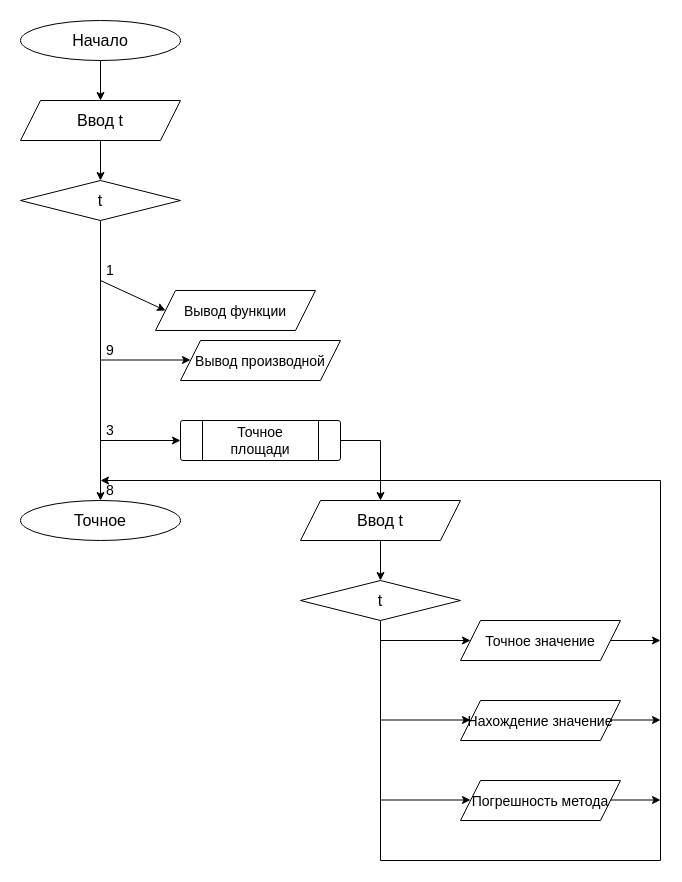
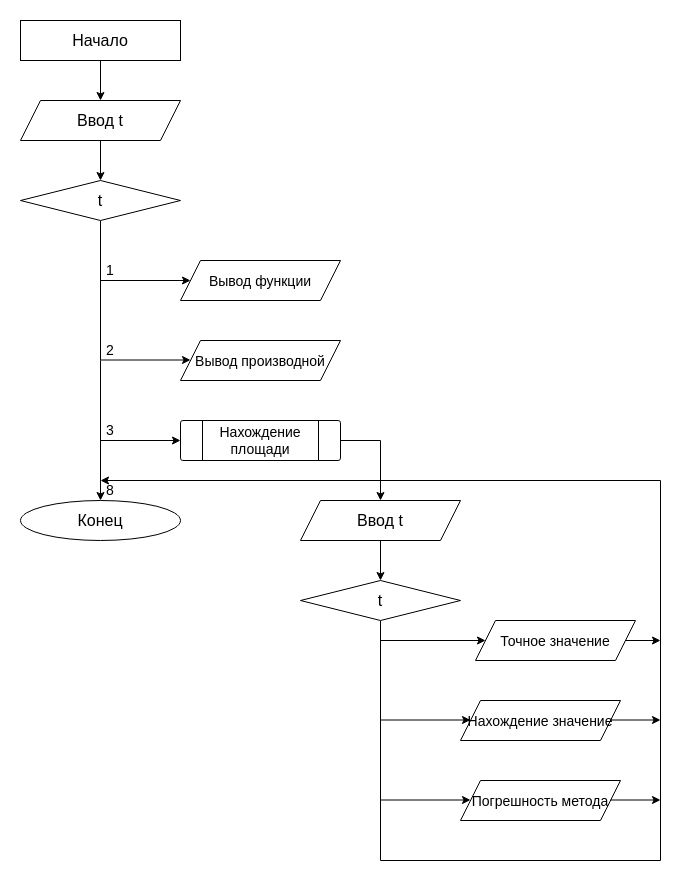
  <mxCell id="0" />
  <mxCell id="1" parent="0" />
  <mxCell id="2" value="" style="edgeStyle=orthogonalEdgeStyle;rounded=0;orthogonalLoop=1;jettySize=auto;html=1;fontSize=16;" edge="1" parent="1" source="3" target="5"><mxGeometry relative="1" as="geometry" /></mxCell>
- <mxCell id="3" value="&lt;font style=&quot;font-size: 16px;&quot;&gt;Начало&lt;/font&gt;" style="ellipse;whiteSpace=wrap;html=1;" vertex="1" parent="1"><mxGeometry x="20" y="20" width="160" height="40" as="geometry" /></mxCell>
+ <mxCell id="3" value="&lt;font style=&quot;font-size: 16px;&quot;&gt;Начало&lt;/font&gt;" style="whiteSpace=wrap;html=1;rounded=0;" vertex="1" parent="1"><mxGeometry x="20" y="20" width="160" height="40" as="geometry" /></mxCell>
  <mxCell id="4" value="" style="edgeStyle=orthogonalEdgeStyle;rounded=0;orthogonalLoop=1;jettySize=auto;html=1;fontSize=16;" edge="1" parent="1" source="5" target="7"><mxGeometry relative="1" as="geometry" /></mxCell>
  <mxCell id="5" value="&lt;font style=&quot;font-size: 16px;&quot;&gt;Ввод t&lt;/font&gt;" style="shape=parallelogram;perimeter=parallelogramPerimeter;whiteSpace=wrap;html=1;fixedSize=1;" vertex="1" parent="1"><mxGeometry x="20" y="100" width="160" height="40" as="geometry" /></mxCell>
  <mxCell id="6" style="edgeStyle=orthogonalEdgeStyle;rounded=0;orthogonalLoop=1;jettySize=auto;html=1;fontSize=16;" edge="1" parent="1" source="7"><mxGeometry relative="1" as="geometry"><mxPoint x="100" y="500" as="targetPoint" /></mxGeometry></mxCell>
  <mxCell id="7" value="&lt;font style=&quot;font-size: 16px;&quot;&gt;t&lt;/font&gt;" style="rhombus;whiteSpace=wrap;html=1;" vertex="1" parent="1"><mxGeometry x="20" y="180" width="160" height="40" as="geometry" /></mxCell>
- <mxCell id="8" value="Точное" style="ellipse;whiteSpace=wrap;html=1;fontSize=16;" vertex="1" parent="1"><mxGeometry x="20" y="500" width="160" height="40" as="geometry" /></mxCell>
- <mxCell id="9" value="&lt;font style=&quot;font-size: 14px;&quot;&gt;Вывод функции&lt;/font&gt;" style="shape=parallelogram;perimeter=parallelogramPerimeter;whiteSpace=wrap;html=1;fixedSize=1;fontSize=16;" vertex="1" parent="1"><mxGeometry x="155" y="290" width="160" height="40" as="geometry" /></mxCell>
+ <mxCell id="8" value="Конец" style="ellipse;whiteSpace=wrap;html=1;fontSize=16;" vertex="1" parent="1"><mxGeometry x="20" y="500" width="160" height="40" as="geometry" /></mxCell>
+ <mxCell id="9" value="&lt;font style=&quot;font-size: 14px;&quot;&gt;Вывод функции&lt;/font&gt;" style="shape=parallelogram;perimeter=parallelogramPerimeter;whiteSpace=wrap;html=1;fixedSize=1;fontSize=16;" vertex="1" parent="1"><mxGeometry x="180" y="260" width="160" height="40" as="geometry" /></mxCell>
  <mxCell id="10" value="&lt;font style=&quot;font-size: 14px;&quot;&gt;Вывод производной&lt;/font&gt;" style="shape=parallelogram;perimeter=parallelogramPerimeter;whiteSpace=wrap;html=1;fixedSize=1;fontSize=16;" vertex="1" parent="1"><mxGeometry x="180" y="340" width="160" height="40" as="geometry" /></mxCell>
  <mxCell id="11" value="" style="verticalLabelPosition=bottom;verticalAlign=top;html=1;shape=process;whiteSpace=wrap;rounded=1;size=0.14;arcSize=6;fontSize=14;" vertex="1" parent="1"><mxGeometry x="180" y="420" width="160" height="40" as="geometry" /></mxCell>
  <mxCell id="12" value="" style="endArrow=classic;html=1;rounded=0;fontSize=14;entryX=0;entryY=0.5;entryDx=0;entryDy=0;" edge="1" parent="1" target="9"><mxGeometry width="50" height="50" relative="1" as="geometry"><mxPoint x="100" y="280" as="sourcePoint" /><mxPoint x="290" y="230" as="targetPoint" /></mxGeometry></mxCell>
  <mxCell id="13" value="" style="endArrow=classic;html=1;rounded=0;fontSize=14;entryX=0;entryY=0.5;entryDx=0;entryDy=0;" edge="1" parent="1"><mxGeometry width="50" height="50" relative="1" as="geometry"><mxPoint x="100" y="359.5" as="sourcePoint" /><mxPoint x="190" y="359.5" as="targetPoint" /></mxGeometry></mxCell>
  <mxCell id="14" value="" style="endArrow=classic;html=1;rounded=0;fontSize=14;entryX=0;entryY=0.5;entryDx=0;entryDy=0;" edge="1" parent="1" target="11"><mxGeometry width="50" height="50" relative="1" as="geometry"><mxPoint x="100" y="440" as="sourcePoint" /><mxPoint x="290" y="230" as="targetPoint" /></mxGeometry></mxCell>
  <mxCell id="15" value="1" style="text;html=1;strokeColor=none;fillColor=none;align=center;verticalAlign=middle;whiteSpace=wrap;rounded=0;fontSize=14;" vertex="1" parent="1"><mxGeometry x="100" y="260" width="20" height="20" as="geometry" /></mxCell>
- <mxCell id="16" value="9" style="text;html=1;strokeColor=none;fillColor=none;align=center;verticalAlign=middle;whiteSpace=wrap;rounded=0;fontSize=14;" vertex="1" parent="1"><mxGeometry x="100" y="340" width="20" height="20" as="geometry" /></mxCell>
+ <mxCell id="16" value="2" style="text;html=1;strokeColor=none;fillColor=none;align=center;verticalAlign=middle;whiteSpace=wrap;rounded=0;fontSize=14;" vertex="1" parent="1"><mxGeometry x="100" y="340" width="20" height="20" as="geometry" /></mxCell>
  <mxCell id="17" value="3" style="text;html=1;strokeColor=none;fillColor=none;align=center;verticalAlign=middle;whiteSpace=wrap;rounded=0;fontSize=14;" vertex="1" parent="1"><mxGeometry x="100" y="420" width="20" height="20" as="geometry" /></mxCell>
  <mxCell id="18" style="edgeStyle=orthogonalEdgeStyle;rounded=0;orthogonalLoop=1;jettySize=auto;html=1;exitX=1;exitY=0.5;exitDx=0;exitDy=0;fontSize=14;" edge="1" parent="1" source="19"><mxGeometry relative="1" as="geometry"><mxPoint x="380" y="500" as="targetPoint" /><Array as="points"><mxPoint x="380" y="440" /><mxPoint x="380" y="500" /></Array></mxGeometry></mxCell>
- <mxCell id="19" value="Точное&lt;br&gt;площади" style="text;html=1;strokeColor=none;fillColor=none;align=center;verticalAlign=middle;whiteSpace=wrap;rounded=0;fontSize=14;" vertex="1" parent="1"><mxGeometry x="180" y="420" width="160" height="40" as="geometry" /></mxCell>
+ <mxCell id="19" value="Нахождение&lt;br&gt;площади" style="text;html=1;strokeColor=none;fillColor=none;align=center;verticalAlign=middle;whiteSpace=wrap;rounded=0;fontSize=14;" vertex="1" parent="1"><mxGeometry x="180" y="420" width="160" height="40" as="geometry" /></mxCell>
  <mxCell id="20" value="" style="edgeStyle=orthogonalEdgeStyle;rounded=0;orthogonalLoop=1;jettySize=auto;html=1;fontSize=14;" edge="1" parent="1" source="21" target="23"><mxGeometry relative="1" as="geometry" /></mxCell>
  <mxCell id="21" value="&lt;font style=&quot;font-size: 16px;&quot;&gt;Ввод t&lt;/font&gt;" style="shape=parallelogram;perimeter=parallelogramPerimeter;whiteSpace=wrap;html=1;fixedSize=1;" vertex="1" parent="1"><mxGeometry x="300" y="500" width="160" height="40" as="geometry" /></mxCell>
  <mxCell id="22" style="edgeStyle=orthogonalEdgeStyle;rounded=0;orthogonalLoop=1;jettySize=auto;html=1;fontSize=14;" edge="1" parent="1" source="23"><mxGeometry relative="1" as="geometry"><mxPoint x="100" y="480" as="targetPoint" /><Array as="points"><mxPoint x="380" y="860" /><mxPoint x="660" y="860" /><mxPoint x="660" y="480" /><mxPoint x="100" y="480" /></Array></mxGeometry></mxCell>
  <mxCell id="23" value="&lt;font style=&quot;font-size: 16px;&quot;&gt;t&lt;/font&gt;" style="rhombus;whiteSpace=wrap;html=1;" vertex="1" parent="1"><mxGeometry x="300" y="580" width="160" height="40" as="geometry" /></mxCell>
- <mxCell id="24" value="&lt;font style=&quot;font-size: 14px;&quot;&gt;Точное значение&lt;/font&gt;" style="shape=parallelogram;perimeter=parallelogramPerimeter;whiteSpace=wrap;html=1;fixedSize=1;fontSize=16;" vertex="1" parent="1"><mxGeometry x="460" y="620" width="160" height="40" as="geometry" /></mxCell>
+ <mxCell id="24" value="&lt;font style=&quot;font-size: 14px;&quot;&gt;Точное значение&lt;/font&gt;" style="shape=parallelogram;perimeter=parallelogramPerimeter;whiteSpace=wrap;html=1;fixedSize=1;fontSize=16;" vertex="1" parent="1"><mxGeometry x="475" y="620" width="160" height="40" as="geometry" /></mxCell>
  <mxCell id="25" value="&lt;font style=&quot;font-size: 14px;&quot;&gt;Нахождение значение&lt;/font&gt;" style="shape=parallelogram;perimeter=parallelogramPerimeter;whiteSpace=wrap;html=1;fixedSize=1;fontSize=16;" vertex="1" parent="1"><mxGeometry x="460" y="700" width="160" height="40" as="geometry" /></mxCell>
  <mxCell id="26" value="&lt;font style=&quot;font-size: 14px;&quot;&gt;Погрешность метода&lt;/font&gt;" style="shape=parallelogram;perimeter=parallelogramPerimeter;whiteSpace=wrap;html=1;fixedSize=1;fontSize=16;" vertex="1" parent="1"><mxGeometry x="460" y="780" width="160" height="40" as="geometry" /></mxCell>
  <mxCell id="27" value="" style="endArrow=classic;html=1;rounded=0;fontSize=14;entryX=0;entryY=0.5;entryDx=0;entryDy=0;" edge="1" parent="1" target="24"><mxGeometry width="50" height="50" relative="1" as="geometry"><mxPoint x="380" y="640" as="sourcePoint" /><mxPoint x="430" y="600" as="targetPoint" /></mxGeometry></mxCell>
  <mxCell id="28" value="" style="endArrow=classic;html=1;rounded=0;fontSize=14;entryX=0;entryY=0.5;entryDx=0;entryDy=0;" edge="1" parent="1"><mxGeometry width="50" height="50" relative="1" as="geometry"><mxPoint x="380" y="719.5" as="sourcePoint" /><mxPoint x="470" y="719.5" as="targetPoint" /></mxGeometry></mxCell>
  <mxCell id="29" value="" style="endArrow=classic;html=1;rounded=0;fontSize=14;entryX=0;entryY=0.5;entryDx=0;entryDy=0;" edge="1" parent="1"><mxGeometry width="50" height="50" relative="1" as="geometry"><mxPoint x="380" y="799.5" as="sourcePoint" /><mxPoint x="470" y="799.5" as="targetPoint" /></mxGeometry></mxCell>
  <mxCell id="30" value="" style="endArrow=classic;html=1;rounded=0;fontSize=14;exitX=1;exitY=0.5;exitDx=0;exitDy=0;" edge="1" parent="1" source="24"><mxGeometry width="50" height="50" relative="1" as="geometry"><mxPoint x="630" y="650" as="sourcePoint" /><mxPoint x="660" y="640" as="targetPoint" /></mxGeometry></mxCell>
  <mxCell id="31" value="" style="endArrow=classic;html=1;rounded=0;fontSize=14;exitX=1;exitY=0.5;exitDx=0;exitDy=0;" edge="1" parent="1"><mxGeometry width="50" height="50" relative="1" as="geometry"><mxPoint x="610" y="719.5" as="sourcePoint" /><mxPoint x="660" y="719.5" as="targetPoint" /></mxGeometry></mxCell>
  <mxCell id="32" value="" style="endArrow=classic;html=1;rounded=0;fontSize=14;exitX=1;exitY=0.5;exitDx=0;exitDy=0;" edge="1" parent="1"><mxGeometry width="50" height="50" relative="1" as="geometry"><mxPoint x="610" y="799.5" as="sourcePoint" /><mxPoint x="660" y="799.5" as="targetPoint" /></mxGeometry></mxCell>
  <mxCell id="33" value="8" style="text;html=1;strokeColor=none;fillColor=none;align=center;verticalAlign=middle;whiteSpace=wrap;rounded=0;fontSize=14;" vertex="1" parent="1"><mxGeometry x="100" y="480" width="20" height="20" as="geometry" /></mxCell>
